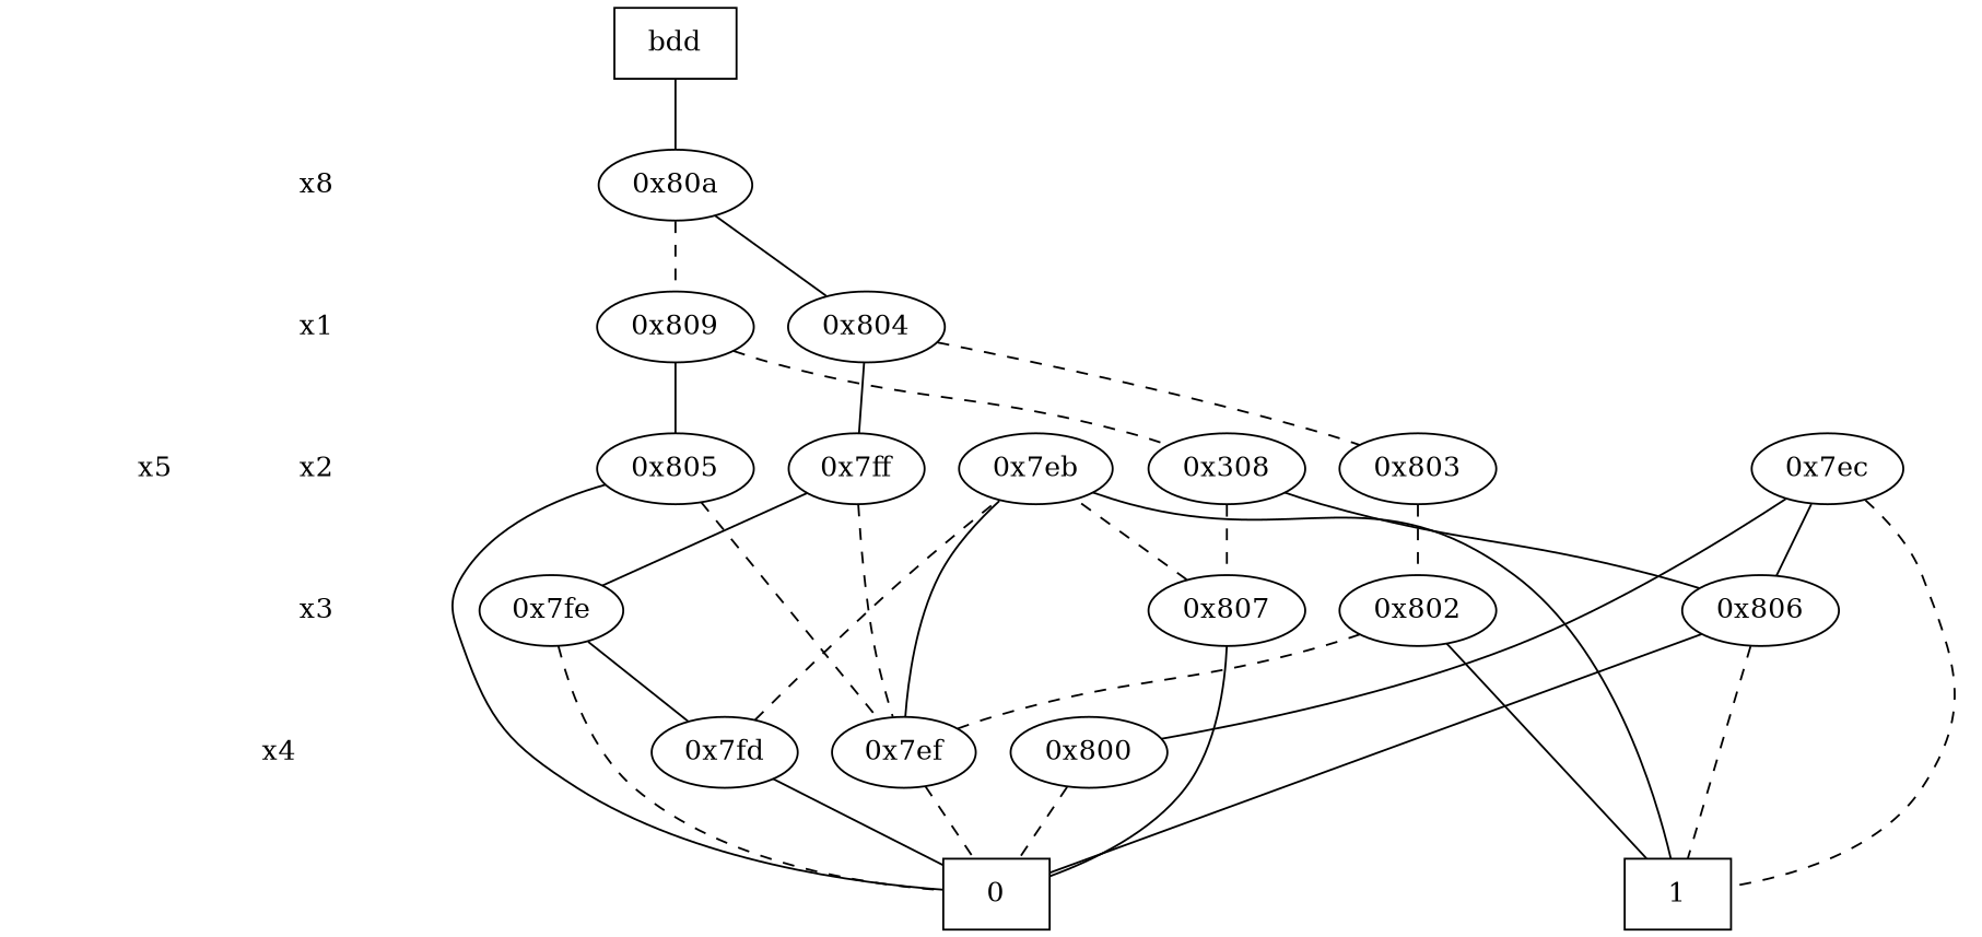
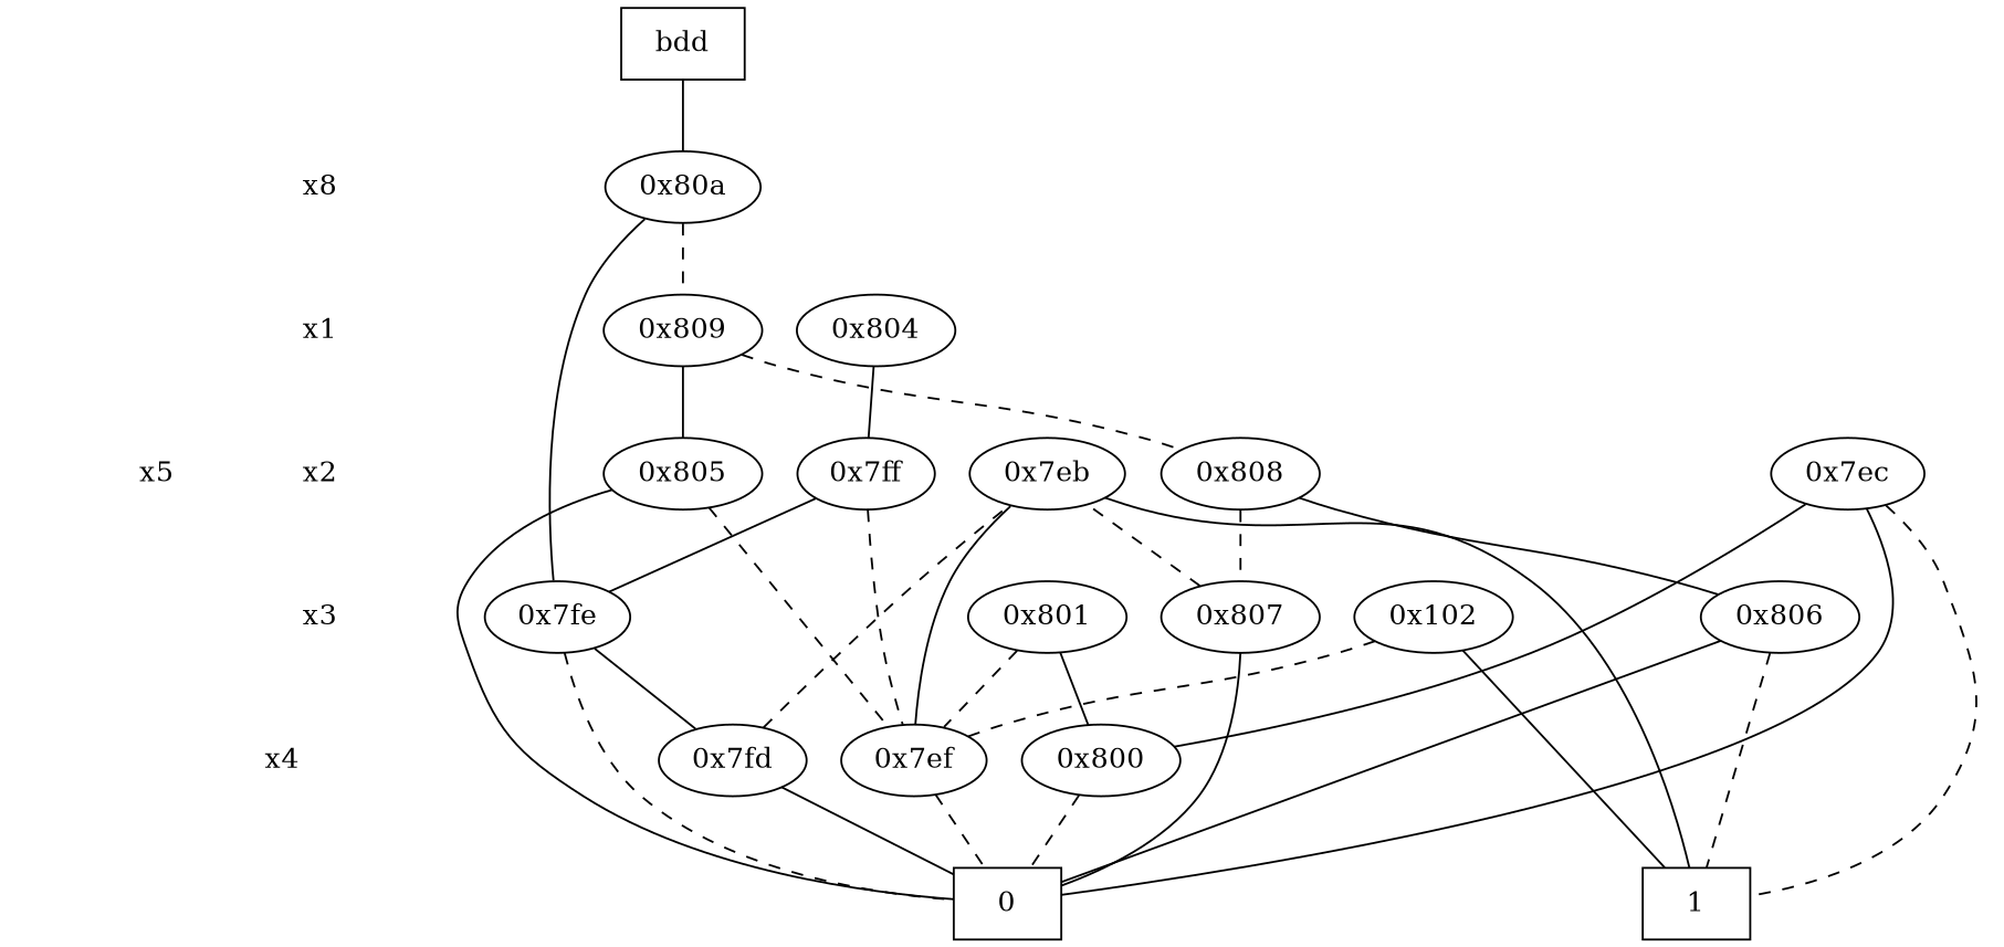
  digraph {
    edge [dir=none]
    "CONST NODES" [shape=plaintext style=invis]
    n2 [label=x8 shape=plaintext]
    " x1 " [shape=plaintext]
    " x2 " [shape=plaintext]
    " x3 " [shape=plaintext]
    " x4 " [shape=plaintext]
    " x5 " [shape=plaintext]
    "  bdd  " [shape=box]
    "0x80a"
    "0x809"
    "0x804"
-   "0x808" [label="0x308"]
+   "0x808"
    "0x7ff"
-   "0x803"
    "0x805"
    "0x7fe"
+   "0x801"
    "0x807"
    "0x806"
-   "0x802"
+   "0x802" [label="0x102"]
    "0x7ef"
    "0x800"
    "0x7fd"
    "0x7eb"
    "0x7ec"
    n26 [label=0 shape=box]
    n27 [label=1 shape=box]
    subgraph sub_1 {
      "CONST NODES"
      n2
      " x1 "
      " x2 "
      " x3 "
      " x4 "
      " x5 "
    }
    subgraph sub_2 {
      rank=same
      "  bdd  "
    }
    subgraph sub_3 {
      rank=same
      n2
      "0x80a"
    }
    subgraph sub_4 {
      rank=same
      " x1 "
      "0x809"
      "0x804"
    }
    subgraph sub_5 {
      rank=same
      " x2 "
      "0x808"
      "0x7ff"
-     "0x803"
      "0x805"
    }
    subgraph sub_6 {
      rank=same
      " x3 "
      "0x7fe"
+     "0x801"
      "0x807"
      "0x806"
      "0x802"
    }
    subgraph sub_7 {
      rank=same
      " x4 "
      "0x7ef"
      "0x800"
      "0x7fd"
    }
    subgraph sub_8 {
      rank=same
      " x5 "
      "0x7eb"
      "0x7ec"
    }
    subgraph sub_9 {
      rank=same
      "CONST NODES"
      subgraph sub_10 {
        rank=same
        n26
        n27
      }
    }
    n2 -> " x1 " [style=invis]
    " x1 " -> " x2 " [style=invis]
    " x2 " -> " x3 " [style=invis]
    " x3 " -> " x4 " [style=invis]
    " x4 " -> " x5 " [style=invis]
    " x5 " -> "CONST NODES" [style=invis]
    "  bdd  " -> "0x80a" [style=solid]
    "0x80a" -> "0x809" [style=dashed]
-   "0x80a" -> "0x804"
+   "0x80a" -> "0x7fe"
    "0x809" -> "0x808" [style=dashed]
    "0x809" -> "0x805"
    "0x804" -> "0x7ff"
-   "0x804" -> "0x803" [style=dashed]
    "0x808" -> "0x807" [style=dashed]
    "0x808" -> "0x806"
    "0x7ff" -> "0x7fe"
    "0x7ff" -> "0x7ef" [style=dashed]
-   "0x803" -> "0x802" [style=dashed]
    "0x805" -> "0x7ef" [style=dashed]
    "0x805" -> n26
    "0x7fe" -> "0x7fd"
    "0x7fe" -> n26 [style=dashed]
+   "0x801" -> "0x7ef" [style=dashed]
+   "0x801" -> "0x800"
    "0x807" -> "0x7eb" [style=dashed]
    "0x807" -> n26
    "0x806" -> n26
    "0x806" -> n27 [style=dashed]
    "0x802" -> "0x7ef" [style=dashed]
    "0x802" -> n27
    "0x7ef" -> "0x7eb"
    "0x7ef" -> n26 [style=dashed]
    "0x800" -> "0x7ec"
    "0x800" -> n26 [style=dashed]
    "0x7fd" -> "0x7eb" [style=dashed]
    "0x7fd" -> n26
    "0x7eb" -> n27
-   "0x7ec" -> "0x806"
+   "0x7ec" -> n26
    "0x7ec" -> n27 [style=dashed]
  }
